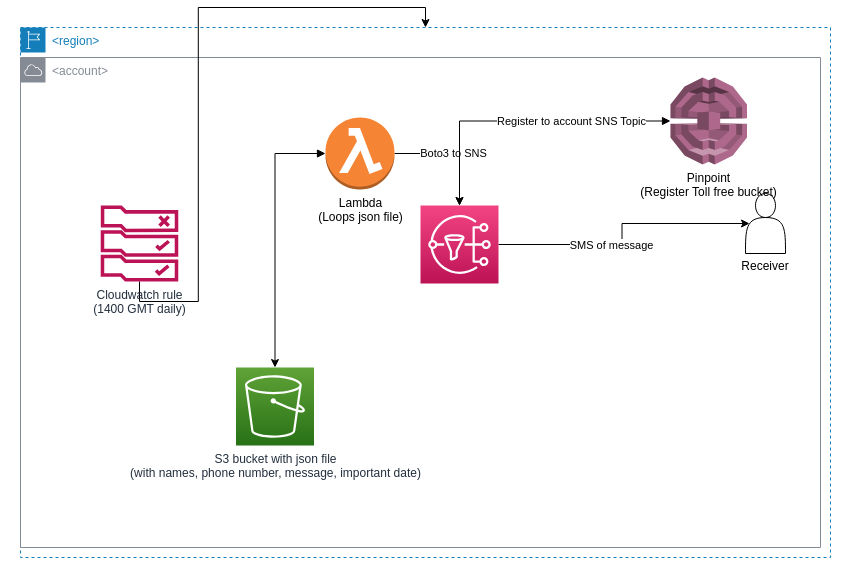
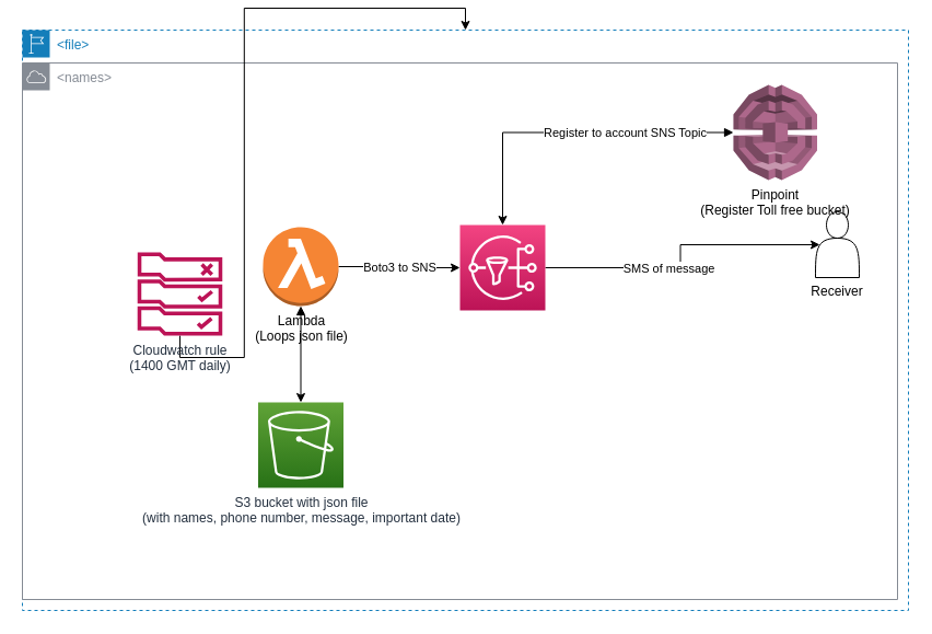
  <mxCell id="0" />
  <mxCell id="1" parent="0" />
- <mxCell id="2" value="&amp;lt;region&amp;gt;" style="points=[[0,0],[0.25,0],[0.5,0],[0.75,0],[1,0],[1,0.25],[1,0.5],[1,0.75],[1,1],[0.75,1],[0.5,1],[0.25,1],[0,1],[0,0.75],[0,0.5],[0,0.25]];outlineConnect=0;gradientColor=none;html=1;whiteSpace=wrap;fontSize=12;fontStyle=0;shape=mxgraph.aws4.group;grIcon=mxgraph.aws4.group_region;strokeColor=#147EBA;fillColor=none;verticalAlign=top;align=left;spacingLeft=30;fontColor=#147EBA;dashed=1;" vertex="1" parent="1"><mxGeometry y="20" width="810" height="530" as="geometry" x="20" /></mxCell>
- <mxCell id="3" value="&amp;lt;account&amp;gt;" style="outlineConnect=0;gradientColor=none;html=1;whiteSpace=wrap;fontSize=12;fontStyle=0;shape=mxgraph.aws4.group;grIcon=mxgraph.aws4.group_aws_cloud;strokeColor=#858B94;fillColor=none;verticalAlign=top;align=left;spacingLeft=30;fontColor=#858B94;dashed=0;" vertex="1" parent="1"><mxGeometry y="50" width="800" height="490" as="geometry" x="20" /></mxCell>
+ <mxCell id="2" value="&amp;lt;file&amp;gt;" style="points=[[0,0],[0.25,0],[0.5,0],[0.75,0],[1,0],[1,0.25],[1,0.5],[1,0.75],[1,1],[0.75,1],[0.5,1],[0.25,1],[0,1],[0,0.75],[0,0.5],[0,0.25]];outlineConnect=0;gradientColor=none;html=1;whiteSpace=wrap;fontSize=12;fontStyle=0;shape=mxgraph.aws4.group;grIcon=mxgraph.aws4.group_region;strokeColor=#147EBA;fillColor=none;verticalAlign=top;align=left;spacingLeft=30;fontColor=#147EBA;dashed=1;" vertex="1" parent="1"><mxGeometry y="20" width="810" height="530" as="geometry" x="20" /></mxCell>
+ <mxCell id="3" value="&amp;lt;names&amp;gt;" style="outlineConnect=0;gradientColor=none;html=1;whiteSpace=wrap;fontSize=12;fontStyle=0;shape=mxgraph.aws4.group;grIcon=mxgraph.aws4.group_aws_cloud;strokeColor=#858B94;fillColor=none;verticalAlign=top;align=left;spacingLeft=30;fontColor=#858B94;dashed=0;" vertex="1" parent="1"><mxGeometry y="50" width="800" height="490" as="geometry" x="20" /></mxCell>
  <mxCell id="4" style="edgeStyle=orthogonalEdgeStyle;rounded=0;orthogonalLoop=1;jettySize=auto;html=1;" edge="1" parent="1" source="5" target="2"><mxGeometry relative="1" as="geometry" /></mxCell>
- <mxCell id="5" value="&lt;div&gt;Cloudwatch rule&lt;/div&gt;&lt;div&gt;(1400 GMT daily)&lt;br&gt; &lt;/div&gt;" style="outlineConnect=0;fontColor=#232F3E;gradientColor=none;fillColor=#BC1356;strokeColor=none;dashed=0;verticalLabelPosition=bottom;verticalAlign=top;align=center;html=1;fontSize=12;fontStyle=0;aspect=fixed;pointerEvents=1;shape=mxgraph.aws4.rule_2;" vertex="1" parent="1"><mxGeometry x="100" y="198" width="78" height="76" as="geometry" /></mxCell>
+ <mxCell id="5" value="&lt;div&gt;Cloudwatch rule&lt;/div&gt;&lt;div&gt;(1400 GMT daily)&lt;br&gt; &lt;/div&gt;" style="outlineConnect=0;fontColor=#232F3E;gradientColor=none;fillColor=#BC1356;strokeColor=none;dashed=0;verticalLabelPosition=bottom;verticalAlign=top;align=center;html=1;fontSize=12;fontStyle=0;aspect=fixed;pointerEvents=1;shape=mxgraph.aws4.rule_2;" vertex="1" parent="1"><mxGeometry x="125" y="223" width="78" height="76" as="geometry" /></mxCell>
  <mxCell id="6" style="edgeStyle=orthogonalEdgeStyle;rounded=0;orthogonalLoop=1;jettySize=auto;html=1;startArrow=block;startFill=1;" edge="1" parent="1" source="8" target="9"><mxGeometry relative="1" as="geometry" /></mxCell>
  <mxCell id="7" value="Boto3 to SNS" style="edgeStyle=orthogonalEdgeStyle;rounded=0;orthogonalLoop=1;jettySize=auto;html=1;" edge="1" parent="1" source="8" target="12"><mxGeometry relative="1" as="geometry" /></mxCell>
- <mxCell id="8" value="&lt;div&gt;Lambda &lt;br&gt;&lt;/div&gt;&lt;div&gt;(Loops json file)&lt;br&gt;&lt;/div&gt;" style="outlineConnect=0;dashed=0;verticalLabelPosition=bottom;verticalAlign=top;align=center;html=1;shape=mxgraph.aws3.lambda_function;fillColor=#F58534;gradientColor=none;" vertex="1" parent="1"><mxGeometry x="325" y="110" width="69" height="72" as="geometry" /></mxCell>
+ <mxCell id="8" value="&lt;div&gt;Lambda &lt;br&gt;&lt;/div&gt;&lt;div&gt;(Loops json file)&lt;br&gt;&lt;/div&gt;" style="outlineConnect=0;dashed=0;verticalLabelPosition=bottom;verticalAlign=top;align=center;html=1;shape=mxgraph.aws3.lambda_function;fillColor=#F58534;gradientColor=none;" vertex="1" parent="1"><mxGeometry x="240" y="200" width="69" height="72" as="geometry" /></mxCell>
  <mxCell id="9" value="&lt;div&gt;S3 bucket with json file &lt;br&gt;&lt;/div&gt;&lt;div&gt;(with names, phone number, message, important date)&lt;br&gt;&lt;/div&gt;" style="outlineConnect=0;fontColor=#232F3E;gradientColor=#60A337;gradientDirection=north;fillColor=#277116;strokeColor=#ffffff;dashed=0;verticalLabelPosition=bottom;verticalAlign=top;align=center;html=1;fontSize=12;fontStyle=0;aspect=fixed;shape=mxgraph.aws4.resourceIcon;resIcon=mxgraph.aws4.s3;" vertex="1" parent="1"><mxGeometry x="235.5" y="360" width="78" height="78" as="geometry" /></mxCell>
  <mxCell id="10" style="edgeStyle=orthogonalEdgeStyle;rounded=0;orthogonalLoop=1;jettySize=auto;html=1;entryX=0.1;entryY=0.5;entryDx=0;entryDy=0;entryPerimeter=0;" edge="1" parent="1" source="12" target="13"><mxGeometry relative="1" as="geometry" /></mxCell>
  <mxCell id="11" value="SMS of message" style="edgeLabel;html=1;align=center;verticalAlign=middle;resizable=0;points=[];" vertex="1" connectable="0" parent="10"><mxGeometry x="-0.362" relative="1" as="geometry"><mxPoint x="25" as="offset" /></mxGeometry></mxCell>
  <mxCell id="12" value="" style="outlineConnect=0;fontColor=#232F3E;gradientColor=#F34482;gradientDirection=north;fillColor=#BC1356;strokeColor=#ffffff;dashed=0;verticalLabelPosition=bottom;verticalAlign=top;align=center;html=1;fontSize=12;fontStyle=0;aspect=fixed;shape=mxgraph.aws4.resourceIcon;resIcon=mxgraph.aws4.sns;" vertex="1" parent="1"><mxGeometry x="420" y="198" width="78" height="78" as="geometry" /></mxCell>
  <mxCell id="13" value="&lt;div&gt;&lt;br&gt;&lt;/div&gt;&lt;div&gt;&lt;br&gt;&lt;/div&gt;&lt;div&gt;&lt;br&gt;&lt;/div&gt;&lt;div&gt;&lt;br&gt;&lt;/div&gt;&lt;div&gt;&lt;br&gt;&lt;/div&gt;&lt;div&gt;&lt;br&gt;&lt;/div&gt;&lt;div&gt;Receiver&lt;br&gt;&lt;/div&gt;" style="shape=actor;whiteSpace=wrap;html=1;" vertex="1" parent="1"><mxGeometry x="745" y="186" width="40" height="60" as="geometry" /></mxCell>
  <mxCell id="14" style="edgeStyle=orthogonalEdgeStyle;rounded=0;orthogonalLoop=1;jettySize=auto;html=1;startArrow=block;startFill=1;" edge="1" parent="1" source="16" target="12"><mxGeometry relative="1" as="geometry" /></mxCell>
  <mxCell id="15" value="Register to account SNS Topic" style="edgeLabel;html=1;align=center;verticalAlign=middle;resizable=0;points=[];" vertex="1" connectable="0" parent="14"><mxGeometry x="-0.621" y="1" relative="1" as="geometry"><mxPoint x="-44" y="-1" as="offset" /></mxGeometry></mxCell>
  <mxCell id="16" value="&lt;div&gt;Pinpoint&lt;/div&gt;&lt;div&gt;(Register Toll free bucket)&lt;br&gt;&lt;/div&gt;" style="outlineConnect=0;dashed=0;verticalLabelPosition=bottom;verticalAlign=top;align=center;html=1;shape=mxgraph.aws3.pinpoint;fillColor=#AD688B;gradientColor=none;" vertex="1" parent="1"><mxGeometry x="670" y="70" width="76.5" height="87" as="geometry" /></mxCell>
